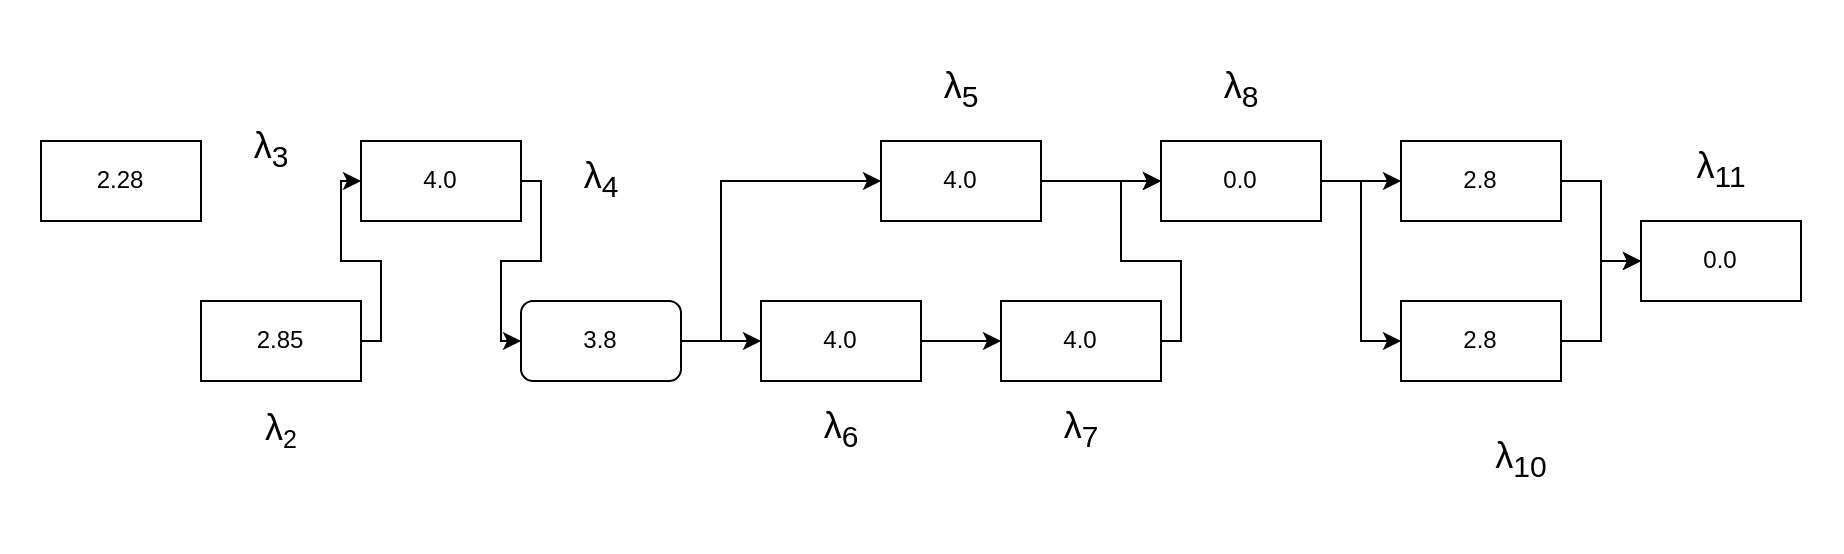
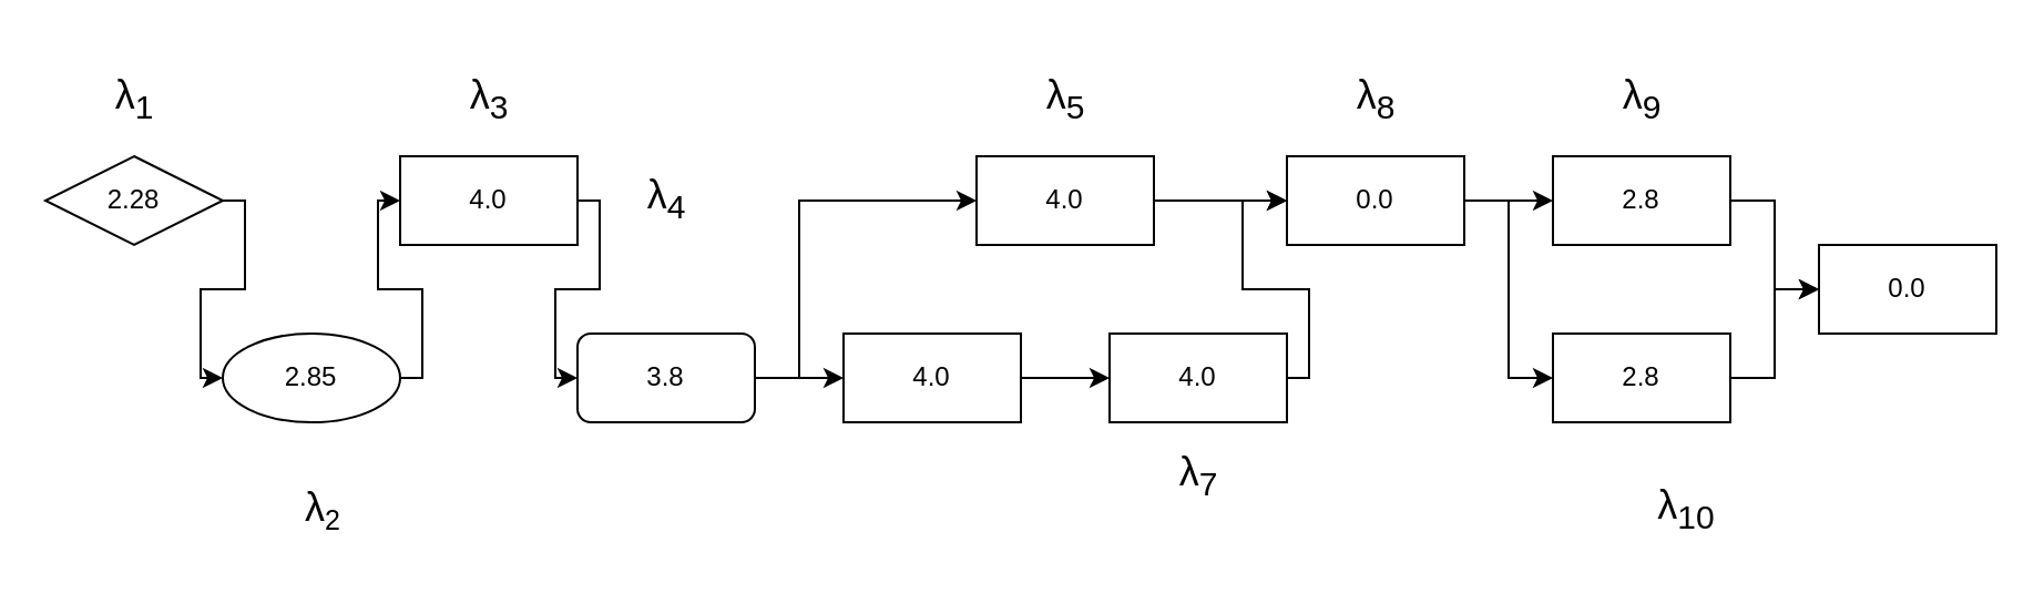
  <mxCell id="0" />
  <mxCell id="1" parent="0" />
- <mxCell id="2" value="2.28" style="rounded=0;whiteSpace=wrap;html=1;" parent="1" vertex="1"><mxGeometry x="20" y="70" width="80" height="40" as="geometry" /></mxCell>
- <mxCell id="3" value="2.85" style="rounded=0;whiteSpace=wrap;html=1;" parent="1" vertex="1"><mxGeometry x="100" y="150" width="80" height="40" as="geometry" /></mxCell>
+ <mxCell id="2" value="2.28" style="rhombus;whiteSpace=wrap;html=1;" parent="1" vertex="1"><mxGeometry x="20" y="70" width="80" height="40" as="geometry" /></mxCell>
+ <mxCell id="3" value="2.85" style="ellipse;whiteSpace=wrap;html=1;" parent="1" vertex="1"><mxGeometry x="100" y="150" width="80" height="40" as="geometry" /></mxCell>
  <mxCell id="4" value="4.0" style="rounded=0;whiteSpace=wrap;html=1;" parent="1" vertex="1"><mxGeometry x="180" y="70" width="80" height="40" as="geometry" /></mxCell>
  <mxCell id="5" value="3.8" style="whiteSpace=wrap;html=1;rounded=1;" parent="1" vertex="1"><mxGeometry x="260" y="150" width="80" height="40" as="geometry" /></mxCell>
  <mxCell id="6" value="4.0" style="rounded=0;whiteSpace=wrap;html=1;" parent="1" vertex="1"><mxGeometry x="380" y="150" width="80" height="40" as="geometry" /></mxCell>
  <mxCell id="7" value="4.0" style="rounded=0;whiteSpace=wrap;html=1;" parent="1" vertex="1"><mxGeometry x="500" y="150" width="80" height="40" as="geometry" /></mxCell>
  <mxCell id="8" value="4.0" style="rounded=0;whiteSpace=wrap;html=1;" parent="1" vertex="1"><mxGeometry x="440" y="70" width="80" height="40" as="geometry" /></mxCell>
  <mxCell id="9" value="0.0" style="rounded=0;whiteSpace=wrap;html=1;" parent="1" vertex="1"><mxGeometry x="580" y="70" width="80" height="40" as="geometry" /></mxCell>
+ <mxCell id="10" value="" style="endArrow=classic;html=1;rounded=0;exitX=1;exitY=0.5;exitDx=0;exitDy=0;entryX=0;entryY=0.5;entryDx=0;entryDy=0;edgeStyle=orthogonalEdgeStyle;" parent="1" source="2" target="3" edge="1"><mxGeometry width="50" height="50" relative="1" as="geometry"><mxPoint x="80" y="340" as="sourcePoint" /><mxPoint x="130" y="290" as="targetPoint" /></mxGeometry></mxCell>
  <mxCell id="11" value="" style="endArrow=classic;html=1;rounded=0;exitX=1;exitY=0.5;exitDx=0;exitDy=0;entryX=0;entryY=0.5;entryDx=0;entryDy=0;edgeStyle=orthogonalEdgeStyle;" parent="1" source="3" target="4" edge="1"><mxGeometry width="50" height="50" relative="1" as="geometry"><mxPoint x="110" y="100" as="sourcePoint" /><mxPoint x="110" y="180" as="targetPoint" /></mxGeometry></mxCell>
  <mxCell id="12" value="" style="endArrow=classic;html=1;rounded=0;exitX=1;exitY=0.5;exitDx=0;exitDy=0;entryX=0;entryY=0.5;entryDx=0;entryDy=0;edgeStyle=orthogonalEdgeStyle;" parent="1" source="4" target="5" edge="1"><mxGeometry width="50" height="50" relative="1" as="geometry"><mxPoint x="190" y="180" as="sourcePoint" /><mxPoint x="190" y="100" as="targetPoint" /></mxGeometry></mxCell>
  <mxCell id="13" value="" style="endArrow=classic;html=1;rounded=0;exitX=1;exitY=0.5;exitDx=0;exitDy=0;entryX=0;entryY=0.5;entryDx=0;entryDy=0;edgeStyle=orthogonalEdgeStyle;" parent="1" source="5" target="8" edge="1"><mxGeometry width="50" height="50" relative="1" as="geometry"><mxPoint x="270" y="100" as="sourcePoint" /><mxPoint x="270" y="180" as="targetPoint" /><Array as="points"><mxPoint x="360" y="170" /><mxPoint x="360" y="90" /></Array></mxGeometry></mxCell>
  <mxCell id="14" value="" style="endArrow=classic;html=1;rounded=0;exitX=1;exitY=0.5;exitDx=0;exitDy=0;entryX=0;entryY=0.5;entryDx=0;entryDy=0;edgeStyle=orthogonalEdgeStyle;" parent="1" source="5" target="6" edge="1"><mxGeometry width="50" height="50" relative="1" as="geometry"><mxPoint x="350" y="180" as="sourcePoint" /><mxPoint x="450" y="100" as="targetPoint" /><Array as="points"><mxPoint x="360" y="170" /><mxPoint x="360" y="170" /></Array></mxGeometry></mxCell>
  <mxCell id="15" value="" style="endArrow=classic;html=1;rounded=0;exitX=1;exitY=0.5;exitDx=0;exitDy=0;entryX=0;entryY=0.5;entryDx=0;entryDy=0;edgeStyle=orthogonalEdgeStyle;" parent="1" source="6" target="7" edge="1"><mxGeometry width="50" height="50" relative="1" as="geometry"><mxPoint x="350" y="180" as="sourcePoint" /><mxPoint x="390" y="180" as="targetPoint" /><Array as="points"><mxPoint x="480" y="170" /><mxPoint x="480" y="170" /></Array></mxGeometry></mxCell>
  <mxCell id="16" value="" style="endArrow=classic;html=1;rounded=0;entryX=0;entryY=0.5;entryDx=0;entryDy=0;edgeStyle=orthogonalEdgeStyle;exitX=1;exitY=0.5;exitDx=0;exitDy=0;" parent="1" source="7" target="9" edge="1"><mxGeometry width="50" height="50" relative="1" as="geometry"><mxPoint x="630" y="160" as="sourcePoint" /><mxPoint x="510" y="180" as="targetPoint" /><Array as="points"><mxPoint x="590" y="170" /><mxPoint x="590" y="130" /><mxPoint x="560" y="130" /><mxPoint x="560" y="90" /></Array></mxGeometry></mxCell>
  <mxCell id="17" value="" style="endArrow=classic;html=1;rounded=0;entryX=0;entryY=0.5;entryDx=0;entryDy=0;edgeStyle=orthogonalEdgeStyle;" parent="1" source="8" target="9" edge="1"><mxGeometry width="50" height="50" relative="1" as="geometry"><mxPoint x="350" y="180" as="sourcePoint" /><mxPoint x="450" y="100" as="targetPoint" /></mxGeometry></mxCell>
  <mxCell id="18" value="2.8" style="rounded=0;whiteSpace=wrap;html=1;" parent="1" vertex="1"><mxGeometry x="700" y="70" width="80" height="40" as="geometry" /></mxCell>
  <mxCell id="19" value="2.8" style="rounded=0;whiteSpace=wrap;html=1;" parent="1" vertex="1"><mxGeometry x="700" y="150" width="80" height="40" as="geometry" /></mxCell>
  <mxCell id="20" value="0.0" style="rounded=0;whiteSpace=wrap;html=1;" parent="1" vertex="1"><mxGeometry x="820" y="110" width="80" height="40" as="geometry" /></mxCell>
  <mxCell id="21" value="" style="endArrow=classic;html=1;rounded=0;entryX=0;entryY=0.5;entryDx=0;entryDy=0;edgeStyle=orthogonalEdgeStyle;exitX=1;exitY=0.5;exitDx=0;exitDy=0;" parent="1" source="9" target="18" edge="1"><mxGeometry width="50" height="50" relative="1" as="geometry"><mxPoint x="660" y="220" as="sourcePoint" /><mxPoint x="660" y="140" as="targetPoint" /></mxGeometry></mxCell>
  <mxCell id="22" value="" style="endArrow=classic;html=1;rounded=0;entryX=0;entryY=0.5;entryDx=0;entryDy=0;edgeStyle=orthogonalEdgeStyle;exitX=1;exitY=0.5;exitDx=0;exitDy=0;" parent="1" source="9" target="19" edge="1"><mxGeometry width="50" height="50" relative="1" as="geometry"><mxPoint x="670" y="100" as="sourcePoint" /><mxPoint x="710" y="100" as="targetPoint" /></mxGeometry></mxCell>
  <mxCell id="23" value="" style="endArrow=classic;html=1;rounded=0;entryX=0;entryY=0.5;entryDx=0;entryDy=0;edgeStyle=orthogonalEdgeStyle;exitX=1;exitY=0.5;exitDx=0;exitDy=0;" parent="1" source="18" target="20" edge="1"><mxGeometry width="50" height="50" relative="1" as="geometry"><mxPoint x="830" y="170" as="sourcePoint" /><mxPoint x="870" y="250" as="targetPoint" /></mxGeometry></mxCell>
  <mxCell id="24" value="" style="endArrow=classic;html=1;rounded=0;entryX=0;entryY=0.5;entryDx=0;entryDy=0;edgeStyle=orthogonalEdgeStyle;exitX=1;exitY=0.5;exitDx=0;exitDy=0;" parent="1" source="19" target="20" edge="1"><mxGeometry width="50" height="50" relative="1" as="geometry"><mxPoint x="790" y="100" as="sourcePoint" /><mxPoint x="830" y="140" as="targetPoint" /></mxGeometry></mxCell>
- <mxCell id="26" value="&lt;p class=&quot;Standard&quot;&gt;&lt;font style=&quot;font-size: 18px&quot;&gt;λ&lt;sub&gt;3&lt;/sub&gt;&lt;/font&gt;&lt;/p&gt;" style="text;html=1;align=center;verticalAlign=middle;resizable=0;points=[];autosize=1;strokeColor=none;fillColor=none;" vertex="1" parent="1"><mxGeometry x="120" y="50" width="30" height="50" as="geometry" /></mxCell>
- <mxCell id="27" value="&lt;p class=&quot;Standard&quot;&gt;&lt;font style=&quot;font-size: 18px&quot;&gt;λ&lt;/font&gt;&lt;font style=&quot;font-size: 15px&quot;&gt;&lt;sub&gt;2&lt;/sub&gt;&lt;/font&gt;&lt;/p&gt;" style="text;html=1;align=center;verticalAlign=middle;resizable=0;points=[];autosize=1;strokeColor=none;fillColor=none;" vertex="1" parent="1"><mxGeometry x="125" y="190" width="30" height="50" as="geometry" /></mxCell>
+ <mxCell id="25" value="&lt;p class=&quot;Standard&quot;&gt;&lt;font style=&quot;font-size: 18px&quot;&gt;λ&lt;sub&gt;1&lt;/sub&gt;&lt;/font&gt;&lt;/p&gt;" style="text;html=1;align=center;verticalAlign=middle;resizable=0;points=[];autosize=1;strokeColor=none;fillColor=none;" vertex="1" parent="1"><mxGeometry x="45" y="20" width="30" height="50" as="geometry" /></mxCell>
+ <mxCell id="26" value="&lt;p class=&quot;Standard&quot;&gt;&lt;font style=&quot;font-size: 18px&quot;&gt;λ&lt;sub&gt;3&lt;/sub&gt;&lt;/font&gt;&lt;/p&gt;" style="text;html=1;align=center;verticalAlign=middle;resizable=0;points=[];autosize=1;strokeColor=none;fillColor=none;" vertex="1" parent="1"><mxGeometry x="205" y="20" width="30" height="50" as="geometry" /></mxCell>
+ <mxCell id="27" value="&lt;p class=&quot;Standard&quot;&gt;&lt;font style=&quot;font-size: 18px&quot;&gt;λ&lt;/font&gt;&lt;font style=&quot;font-size: 15px&quot;&gt;&lt;sub&gt;2&lt;/sub&gt;&lt;/font&gt;&lt;/p&gt;" style="text;html=1;align=center;verticalAlign=middle;resizable=0;points=[];autosize=1;strokeColor=none;fillColor=none;" vertex="1" parent="1"><mxGeometry x="130" y="205" width="30" height="50" as="geometry" /></mxCell>
  <mxCell id="28" value="&lt;p class=&quot;Standard&quot;&gt;&lt;font style=&quot;font-size: 18px&quot;&gt;λ&lt;sub&gt;4&lt;/sub&gt;&lt;/font&gt;&lt;/p&gt;" style="text;html=1;align=center;verticalAlign=middle;resizable=0;points=[];autosize=1;strokeColor=none;fillColor=none;" vertex="1" parent="1"><mxGeometry x="285" y="65" width="30" height="50" as="geometry" /></mxCell>
- <mxCell id="29" value="&lt;p class=&quot;Standard&quot;&gt;&lt;font style=&quot;font-size: 18px&quot;&gt;λ&lt;sub&gt;6&lt;/sub&gt;&lt;/font&gt;&lt;/p&gt;" style="text;html=1;align=center;verticalAlign=middle;resizable=0;points=[];autosize=1;strokeColor=none;fillColor=none;" vertex="1" parent="1"><mxGeometry x="405" y="190" width="30" height="50" as="geometry" /></mxCell>
  <mxCell id="30" value="&lt;p class=&quot;Standard&quot;&gt;&lt;font style=&quot;font-size: 18px&quot;&gt;λ&lt;sub&gt;7&lt;/sub&gt;&lt;/font&gt;&lt;/p&gt;" style="text;html=1;align=center;verticalAlign=middle;resizable=0;points=[];autosize=1;strokeColor=none;fillColor=none;" vertex="1" parent="1"><mxGeometry x="525" y="190" width="30" height="50" as="geometry" /></mxCell>
  <mxCell id="31" value="&lt;p class=&quot;Standard&quot;&gt;&lt;font style=&quot;font-size: 18px&quot;&gt;λ&lt;sub&gt;5&lt;/sub&gt;&lt;/font&gt;&lt;/p&gt;" style="text;html=1;align=center;verticalAlign=middle;resizable=0;points=[];autosize=1;strokeColor=none;fillColor=none;" vertex="1" parent="1"><mxGeometry x="465" y="20" width="30" height="50" as="geometry" /></mxCell>
  <mxCell id="32" value="&lt;p class=&quot;Standard&quot;&gt;&lt;font style=&quot;font-size: 18px&quot;&gt;λ&lt;sub&gt;8&lt;/sub&gt;&lt;/font&gt;&lt;/p&gt;" style="text;html=1;align=center;verticalAlign=middle;resizable=0;points=[];autosize=1;strokeColor=none;fillColor=none;" vertex="1" parent="1"><mxGeometry x="605" y="20" width="30" height="50" as="geometry" /></mxCell>
+ <mxCell id="33" value="&lt;p class=&quot;Standard&quot;&gt;&lt;font style=&quot;font-size: 18px&quot;&gt;λ&lt;sub&gt;9&lt;/sub&gt;&lt;/font&gt;&lt;/p&gt;" style="text;html=1;align=center;verticalAlign=middle;resizable=0;points=[];autosize=1;strokeColor=none;fillColor=none;" vertex="1" parent="1"><mxGeometry x="725" y="20" width="30" height="50" as="geometry" /></mxCell>
  <mxCell id="34" value="&lt;p class=&quot;Standard&quot;&gt;&lt;font style=&quot;font-size: 18px&quot;&gt;λ&lt;sub&gt;10&lt;/sub&gt;&lt;/font&gt;&lt;/p&gt;" style="text;html=1;align=center;verticalAlign=middle;resizable=0;points=[];autosize=1;strokeColor=none;fillColor=none;" vertex="1" parent="1"><mxGeometry x="740" y="205" width="40" height="50" as="geometry" /></mxCell>
- <mxCell id="35" value="&lt;p class=&quot;Standard&quot;&gt;&lt;font style=&quot;font-size: 18px&quot;&gt;λ&lt;sub&gt;11&lt;/sub&gt;&lt;/font&gt;&lt;/p&gt;" style="text;html=1;align=center;verticalAlign=middle;resizable=0;points=[];autosize=1;strokeColor=none;fillColor=none;" vertex="1" parent="1"><mxGeometry x="840" y="60" width="40" height="50" as="geometry" /></mxCell>
